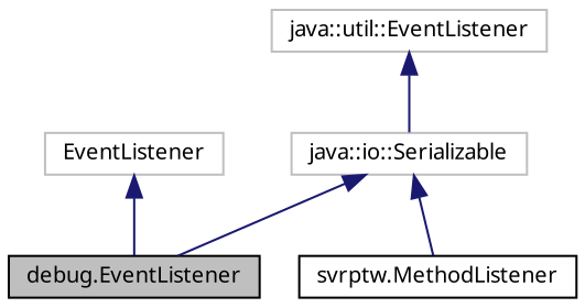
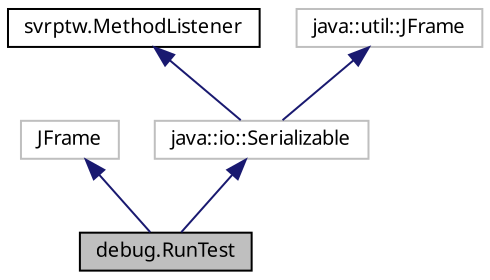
  digraph {
    fontname="Noto Sans"
    node [color=grey75 fillcolor=white fontname="Noto Sans" fontsize=10 shape=record style=filled]
    edge [color=midnightblue dir=back fontname="Noto Sans" fontsize=10 labelfontname=Helvetica labelfontsize=10 style=solid]
-   n1 [color=black fillcolor=grey75 fontcolor=black height=0.2 label="debug.EventListener" width=0.4]
-   n2 [height=0.2 label=EventListener width=0.4]
+   n1 [color=black fillcolor=grey75 fontcolor=black height=0.2 label="debug.RunTest" width=0.4]
+   n2 [height=0.2 label=JFrame width=0.4]
    n3 [color=black height=0.2 label="svrptw.MethodListener" width=0.4]
    n4 [height=0.2 label="java::io::Serializable" width=0.4]
-   n5 [height=0.2 label="java::util::EventListener" width=0.4]
+   n5 [height=0.2 label="java::util::JFrame" width=0.4]
    n2 -> n1
    n4 -> n1
-   n4 -> n3
+   n3 -> n4
    n5 -> n4
  }
